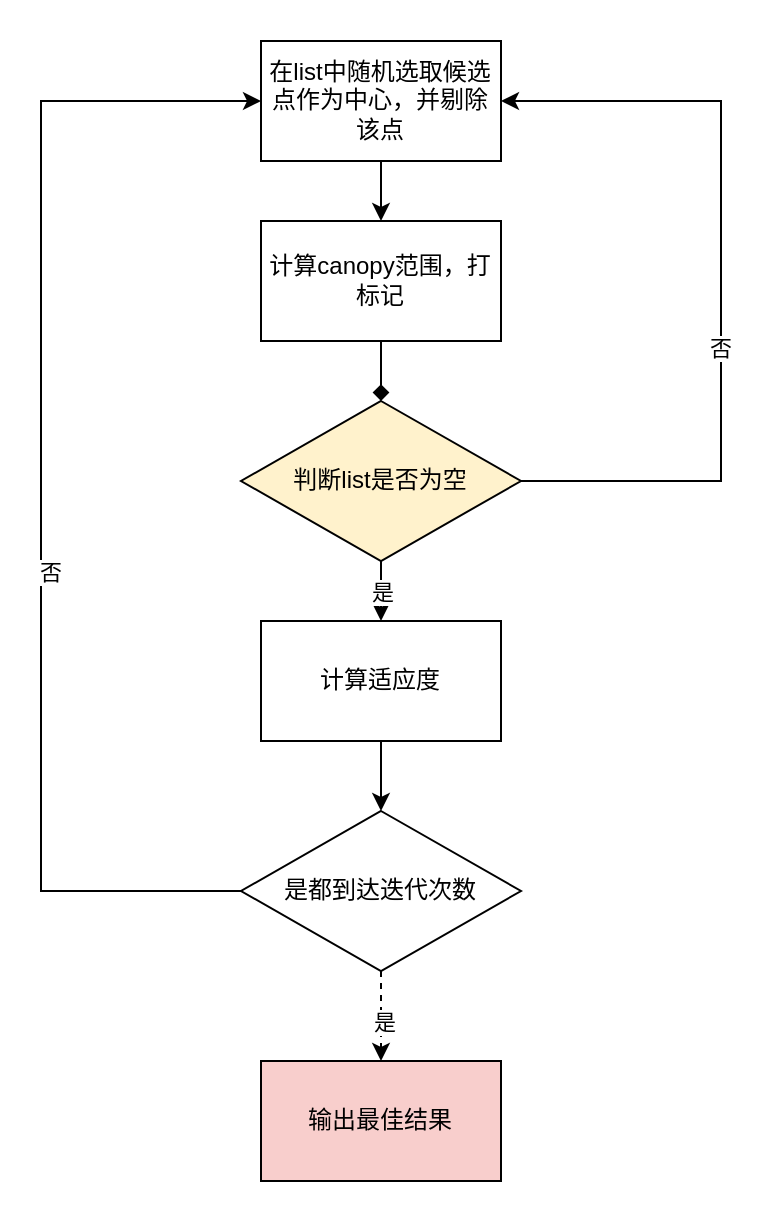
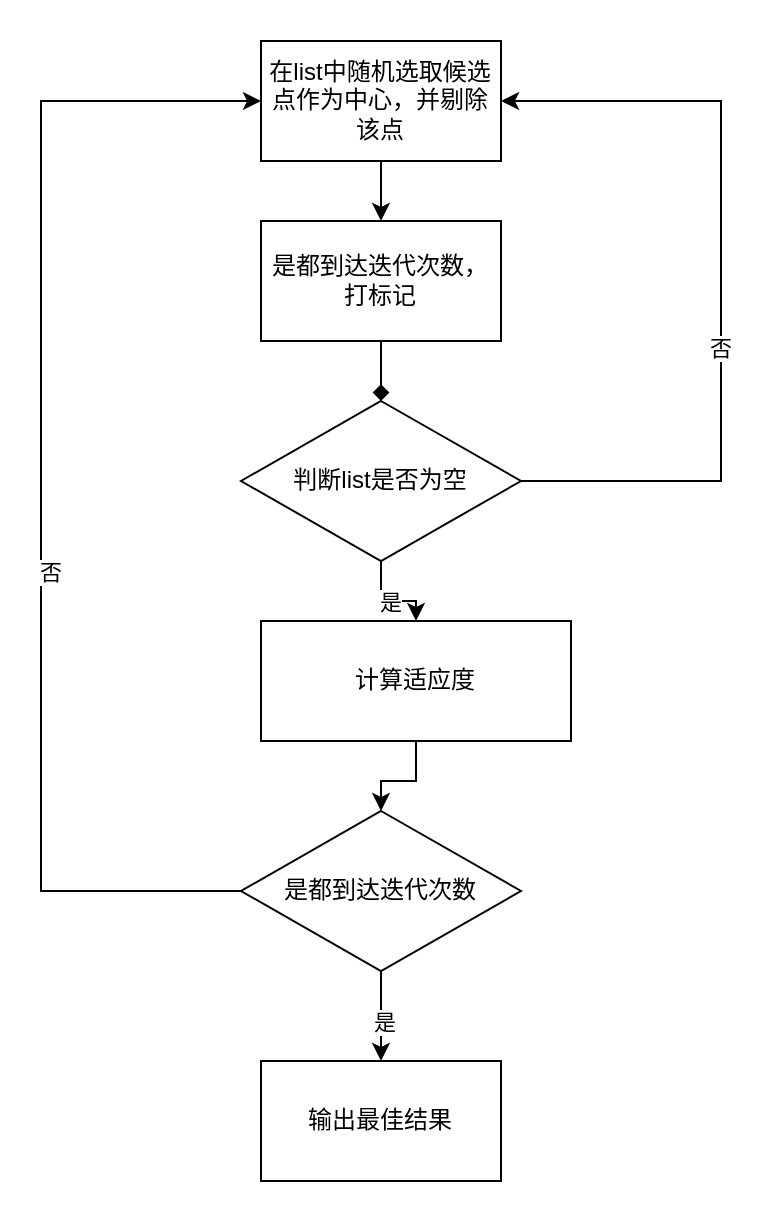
  <mxCell id="0" />
  <mxCell id="1" parent="0" />
  <mxCell id="2" value="" style="edgeStyle=orthogonalEdgeStyle;rounded=0;orthogonalLoop=1;jettySize=auto;html=1;" edge="1" parent="1" source="3" target="5"><mxGeometry relative="1" as="geometry" /></mxCell>
  <mxCell id="3" value="在list中随机选取候选点作为中心，并剔除该点" style="rounded=0;whiteSpace=wrap;html=1;" vertex="1" parent="1"><mxGeometry x="130" y="20" width="120" height="60" as="geometry" /></mxCell>
  <mxCell id="4" value="" style="edgeStyle=orthogonalEdgeStyle;rounded=0;orthogonalLoop=1;jettySize=auto;html=1;endArrow=diamond;" edge="1" parent="1" source="5" target="10"><mxGeometry relative="1" as="geometry" /></mxCell>
- <mxCell id="5" value="计算canopy范围，打标记" style="whiteSpace=wrap;html=1;rounded=0;" vertex="1" parent="1"><mxGeometry x="130" y="110" width="120" height="60" as="geometry" /></mxCell>
+ <mxCell id="5" value="是都到达迭代次数，打标记" style="whiteSpace=wrap;html=1;rounded=0;" vertex="1" parent="1"><mxGeometry x="130" y="110" width="120" height="60" as="geometry" /></mxCell>
  <mxCell id="6" style="edgeStyle=orthogonalEdgeStyle;rounded=0;orthogonalLoop=1;jettySize=auto;html=1;" edge="1" parent="1" source="10" target="3"><mxGeometry relative="1" as="geometry"><Array as="points"><mxPoint x="360" y="240" /><mxPoint x="360" y="50" /></Array></mxGeometry></mxCell>
  <mxCell id="7" value="否" style="edgeLabel;html=1;align=center;verticalAlign=middle;resizable=0;points=[];" vertex="1" connectable="0" parent="6"><mxGeometry x="-0.166" y="1" relative="1" as="geometry"><mxPoint as="offset" /></mxGeometry></mxCell>
  <mxCell id="8" value="" style="edgeStyle=orthogonalEdgeStyle;rounded=0;orthogonalLoop=1;jettySize=auto;html=1;" edge="1" parent="1" source="10" target="12"><mxGeometry relative="1" as="geometry" /></mxCell>
  <mxCell id="9" value="是" style="edgeLabel;html=1;align=center;verticalAlign=middle;resizable=0;points=[];" vertex="1" connectable="0" parent="8"><mxGeometry relative="1" as="geometry"><mxPoint as="offset" /></mxGeometry></mxCell>
- <mxCell id="10" value="判断list是否为空" style="rhombus;whiteSpace=wrap;html=1;rounded=0;fillColor=#fff2cc;" vertex="1" parent="1"><mxGeometry x="120" y="200" width="140" height="80" as="geometry" /></mxCell>
+ <mxCell id="10" value="判断list是否为空" style="rhombus;whiteSpace=wrap;html=1;rounded=0;" vertex="1" parent="1"><mxGeometry x="120" y="200" width="140" height="80" as="geometry" /></mxCell>
  <mxCell id="11" value="" style="edgeStyle=orthogonalEdgeStyle;rounded=0;orthogonalLoop=1;jettySize=auto;html=1;" edge="1" parent="1" source="12" target="17"><mxGeometry relative="1" as="geometry" /></mxCell>
- <mxCell id="12" value="&lt;div&gt;计算适应度&lt;/div&gt;" style="whiteSpace=wrap;html=1;rounded=0;" vertex="1" parent="1"><mxGeometry x="130" y="310" width="120" height="60" as="geometry" /></mxCell>
+ <mxCell id="12" value="&lt;div&gt;计算适应度&lt;/div&gt;" style="whiteSpace=wrap;html=1;rounded=0;" vertex="1" parent="1"><mxGeometry x="130" y="310" width="155" height="60" as="geometry" /></mxCell>
  <mxCell id="13" style="edgeStyle=orthogonalEdgeStyle;rounded=0;orthogonalLoop=1;jettySize=auto;html=1;" edge="1" parent="1" source="17" target="3"><mxGeometry relative="1" as="geometry"><Array as="points"><mxPoint x="20" y="445" /><mxPoint x="20" y="50" /></Array></mxGeometry></mxCell>
  <mxCell id="14" value="否" style="edgeLabel;html=1;align=center;verticalAlign=middle;resizable=0;points=[];" vertex="1" connectable="0" parent="13"><mxGeometry x="-0.139" y="-4" relative="1" as="geometry"><mxPoint as="offset" /></mxGeometry></mxCell>
- <mxCell id="15" value="" style="edgeStyle=orthogonalEdgeStyle;rounded=0;orthogonalLoop=1;jettySize=auto;html=1;dashed=1;" edge="1" parent="1" source="17" target="18"><mxGeometry relative="1" as="geometry" /></mxCell>
+ <mxCell id="15" value="" style="edgeStyle=orthogonalEdgeStyle;rounded=0;orthogonalLoop=1;jettySize=auto;html=1;" edge="1" parent="1" source="17" target="18"><mxGeometry relative="1" as="geometry" /></mxCell>
  <mxCell id="16" value="&lt;div&gt;是&lt;/div&gt;" style="edgeLabel;html=1;align=center;verticalAlign=middle;resizable=0;points=[];" vertex="1" connectable="0" parent="15"><mxGeometry x="0.111" y="1" relative="1" as="geometry"><mxPoint as="offset" /></mxGeometry></mxCell>
  <mxCell id="17" value="是都到达迭代次数" style="rhombus;whiteSpace=wrap;html=1;rounded=0;" vertex="1" parent="1"><mxGeometry x="120" y="405" width="140" height="80" as="geometry" /></mxCell>
- <mxCell id="18" value="输出最佳结果" style="whiteSpace=wrap;html=1;rounded=0;fillColor=#f8cecc;" vertex="1" parent="1"><mxGeometry x="130" y="530" width="120" height="60" as="geometry" /></mxCell>
+ <mxCell id="18" value="输出最佳结果" style="whiteSpace=wrap;html=1;rounded=0;" vertex="1" parent="1"><mxGeometry x="130" y="530" width="120" height="60" as="geometry" /></mxCell>
